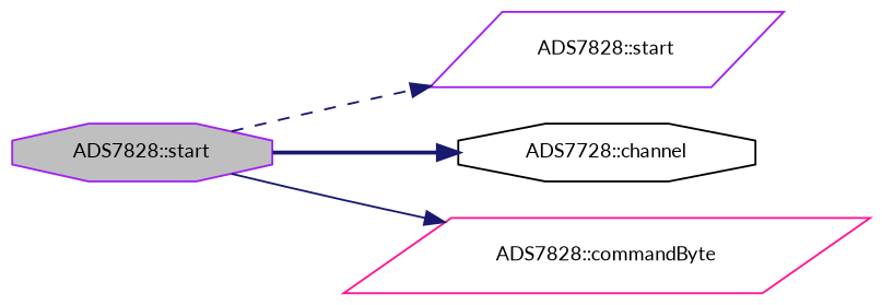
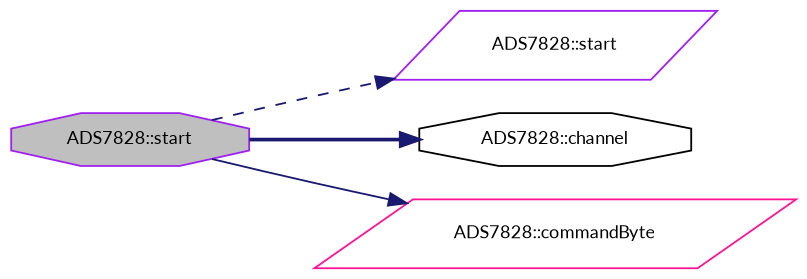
  digraph {
    rankdir=LR
    fontname=Lato
    node [color=purple fillcolor=white fontname=Lato fontsize=10 shape=octagon style=filled]
    edge [color=midnightblue fontname=Lato fontsize=10 labelfontname=FreeSans labelfontsize=10]
    n1 [fillcolor=grey75 fontcolor=black height=0.2 label="ADS7828::start" width=0.4]
    n2 [height=0.2 label="ADS7828::start" shape=parallelogram width=0.4]
-   n3 [color=black height=0.2 label="ADS7728::channel" width=0.4]
+   n3 [color=black height=0.2 label="ADS7828::channel" width=0.4]
    n4 [color=deeppink height=0.2 label="ADS7828::commandByte" shape=parallelogram width=0.4]
    n1 -> n2 [style=dashed]
    n1 -> n3 [style=bold]
    n1 -> n4 [style=solid]
  }
